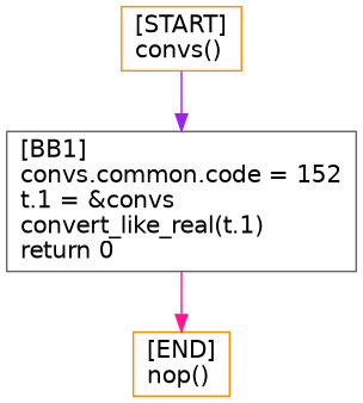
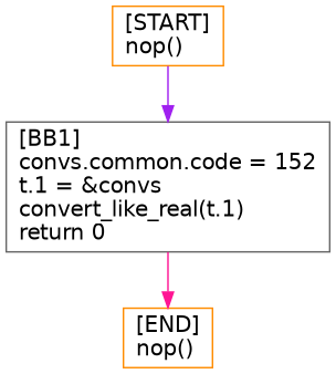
  digraph {
    fontname="DejaVu Sans"
    node [shape=box color=darkorange fontname="DejaVu Sans"]
    edge [fontname="DejaVu Sans"]
    n1 [label="[END]\lnop()\l"]
-   n2 [label="[START]\lconvs()\l"]
+   n2 [label="[START]\lnop()\l"]
    n3 [label="[BB1]\lconvs.common.code = 152\lt.1 = &convs\lconvert_like_real(t.1)\lreturn 0\l" color=gray40]
    n2 -> n3 [color=purple]
    n3 -> n1 [color=deeppink]
  }
